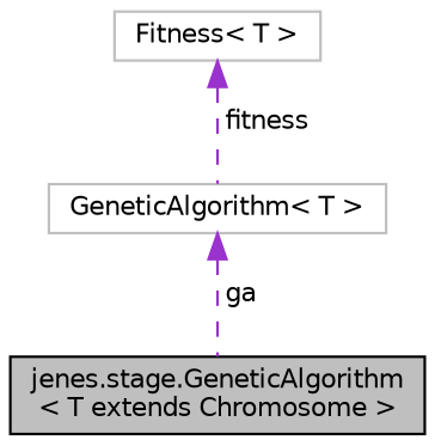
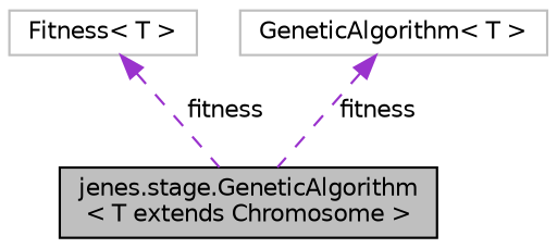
  digraph {
    node [color=grey75 fillcolor=white fontname=Helvetica fontsize=10 shape=record style=filled]
    edge [color=darkorchid3 dir=back fontname=Helvetica fontsize=10 labelfontname=Helvetica labelfontsize=10 style=dashed]
    n1 [color=black fillcolor=grey75 fontcolor=black height=0.2 label="jenes.stage.GeneticAlgorithm\l\< T extends Chromosome \>" width=0.4]
    n2 [height=0.2 label="Fitness\< T \>" width=0.4]
    n3 [height=0.2 label="GeneticAlgorithm\< T \>" width=0.4]
-   n2 -> n3 [label=" fitness"]
-   n3 -> n1 [label=" ga"]
+   n2 -> n1 [label=" fitness"]
+   n3 -> n1 [label=" fitness"]
  }
